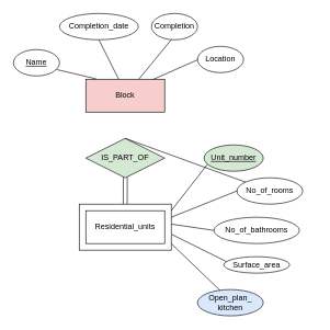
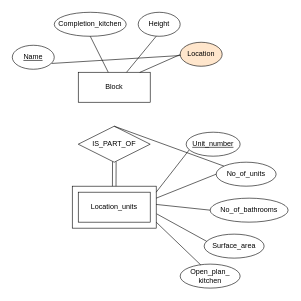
  <mxCell id="0" />
  <mxCell id="1" parent="0" />
- <mxCell id="2" value="Block" style="rounded=0;whiteSpace=wrap;html=1;fillColor=#f8cecc;" vertex="1" parent="1"><mxGeometry x="130" y="120" width="120" height="50" as="geometry" /></mxCell>
+ <mxCell id="2" value="Block" style="rounded=0;whiteSpace=wrap;html=1;" vertex="1" parent="1"><mxGeometry x="130" y="120" width="120" height="50" as="geometry" /></mxCell>
  <mxCell id="3" value="Name" style="ellipse;whiteSpace=wrap;html=1;fontStyle=4" vertex="1" parent="1"><mxGeometry x="20" y="75" width="70" height="40" as="geometry" /></mxCell>
- <mxCell id="4" value="Completion_date" style="ellipse;whiteSpace=wrap;html=1;" vertex="1" parent="1"><mxGeometry x="90" y="20" width="120" height="40" as="geometry" /></mxCell>
- <mxCell id="5" value="Completion" style="ellipse;whiteSpace=wrap;html=1;" vertex="1" parent="1"><mxGeometry x="230" y="20" width="70" height="40" as="geometry" /></mxCell>
- <mxCell id="6" value="Location" style="ellipse;whiteSpace=wrap;html=1;" vertex="1" parent="1"><mxGeometry x="300" y="70" width="70" height="40" as="geometry" /></mxCell>
- <mxCell id="7" value="" style="endArrow=none;html=1;rounded=0;entryX=0.132;entryY=-0.01;entryDx=0;entryDy=0;entryPerimeter=0;exitX=0.94;exitY=0.758;exitDx=0;exitDy=0;exitPerimeter=0;" edge="1" parent="1" source="3" target="2"><mxGeometry width="50" height="50" relative="1" as="geometry"><mxPoint x="80" y="90" as="sourcePoint" /><mxPoint x="134" y="40" as="targetPoint" /></mxGeometry></mxCell>
+ <mxCell id="4" value="Completion_kitchen" style="ellipse;whiteSpace=wrap;html=1;" vertex="1" parent="1"><mxGeometry x="90" y="20" width="120" height="40" as="geometry" /></mxCell>
+ <mxCell id="5" value="Height" style="ellipse;whiteSpace=wrap;html=1;" vertex="1" parent="1"><mxGeometry x="230" y="20" width="70" height="40" as="geometry" /></mxCell>
+ <mxCell id="6" value="Location" style="ellipse;whiteSpace=wrap;html=1;fillColor=#ffe6cc;" vertex="1" parent="1"><mxGeometry x="300" y="70" width="70" height="40" as="geometry" /></mxCell>
+ <mxCell id="7" value="" style="endArrow=none;html=1;rounded=0;exitX=0.94;exitY=0.758;exitDx=0;exitDy=0;exitPerimeter=0;" edge="1" parent="1" source="3" target="6"><mxGeometry width="50" height="50" relative="1" as="geometry"><mxPoint x="80" y="90" as="sourcePoint" /><mxPoint x="134" y="40" as="targetPoint" /></mxGeometry></mxCell>
  <mxCell id="8" value="" style="endArrow=none;html=1;rounded=0;" edge="1" parent="1"><mxGeometry width="50" height="50" relative="1" as="geometry"><mxPoint x="150" y="60" as="sourcePoint" /><mxPoint x="180" y="120" as="targetPoint" /></mxGeometry></mxCell>
  <mxCell id="9" value="" style="endArrow=none;html=1;rounded=0;" edge="1" parent="1" target="2"><mxGeometry width="50" height="50" relative="1" as="geometry"><mxPoint x="260" y="60" as="sourcePoint" /><mxPoint x="325.84" y="79.5" as="targetPoint" /></mxGeometry></mxCell>
  <mxCell id="10" value="" style="endArrow=none;html=1;rounded=0;entryX=0.854;entryY=0.007;entryDx=0;entryDy=0;entryPerimeter=0;" edge="1" parent="1" target="2"><mxGeometry width="50" height="50" relative="1" as="geometry"><mxPoint x="300" y="90.5" as="sourcePoint" /><mxPoint x="365.84" y="110" as="targetPoint" /></mxGeometry></mxCell>
- <mxCell id="11" value="IS_PART_OF" style="rhombus;whiteSpace=wrap;html=1;fillColor=#d5e8d4;" vertex="1" parent="1"><mxGeometry x="130" y="210" width="120" height="60" as="geometry" /></mxCell>
+ <mxCell id="11" value="IS_PART_OF" style="rhombus;whiteSpace=wrap;html=1;" vertex="1" parent="1"><mxGeometry x="130" y="210" width="120" height="60" as="geometry" /></mxCell>
  <mxCell id="12" style="edgeStyle=orthogonalEdgeStyle;rounded=0;orthogonalLoop=1;jettySize=auto;html=1;exitX=0.5;exitY=1;exitDx=0;exitDy=0;" edge="1" parent="1" source="11" target="11"><mxGeometry relative="1" as="geometry" /></mxCell>
  <mxCell id="13" value="" style="endArrow=none;html=1;rounded=0;exitX=0.5;exitY=0;exitDx=0;exitDy=0;" edge="1" parent="1" source="11" target="19"><mxGeometry width="50" height="50" relative="1" as="geometry"><mxPoint x="10" y="270" as="sourcePoint" /><mxPoint x="60" y="220" as="targetPoint" /></mxGeometry></mxCell>
  <mxCell id="14" value="" style="rounded=0;whiteSpace=wrap;html=1;" vertex="1" parent="1"><mxGeometry x="120" y="310" width="140" height="70" as="geometry" /></mxCell>
- <mxCell id="15" value="Residential_units" style="rounded=0;whiteSpace=wrap;html=1;" vertex="1" parent="1"><mxGeometry x="130" y="320" width="120" height="50" as="geometry" /></mxCell>
+ <mxCell id="15" value="Location_units" style="rounded=0;whiteSpace=wrap;html=1;" vertex="1" parent="1"><mxGeometry x="130" y="320" width="120" height="50" as="geometry" /></mxCell>
  <mxCell id="16" value="" style="endArrow=none;html=1;rounded=0;entryX=0.468;entryY=0.983;entryDx=0;entryDy=0;entryPerimeter=0;" edge="1" parent="1"><mxGeometry width="50" height="50" relative="1" as="geometry"><mxPoint x="187" y="310" as="sourcePoint" /><mxPoint x="187.16" y="268.98" as="targetPoint" /></mxGeometry></mxCell>
  <mxCell id="17" value="" style="endArrow=none;html=1;rounded=0;entryX=0.468;entryY=0.983;entryDx=0;entryDy=0;entryPerimeter=0;" edge="1" parent="1"><mxGeometry width="50" height="50" relative="1" as="geometry"><mxPoint x="193" y="310" as="sourcePoint" /><mxPoint x="193.16" y="268.98" as="targetPoint" /></mxGeometry></mxCell>
- <mxCell id="18" value="Unit_number " style="ellipse;whiteSpace=wrap;html=1;fontStyle=4;fillColor=#d5e8d4;" vertex="1" parent="1"><mxGeometry x="310" y="220" width="90" height="40" as="geometry" /></mxCell>
- <mxCell id="19" value="No_of_rooms" style="ellipse;whiteSpace=wrap;html=1;" vertex="1" parent="1"><mxGeometry x="360" y="270" width="100" height="40" as="geometry" /></mxCell>
- <mxCell id="20" value="No_of_bathrooms" style="ellipse;whiteSpace=wrap;html=1;" vertex="1" parent="1"><mxGeometry x="325" y="330" width="130" height="40" as="geometry" /></mxCell>
- <mxCell id="21" value="Surface_area" style="ellipse;whiteSpace=wrap;html=1;" vertex="1" parent="1"><mxGeometry x="340" y="390" width="100" height="25" as="geometry" /></mxCell>
- <mxCell id="22" value="Open_plan_&lt;br&gt;kitchen" style="ellipse;whiteSpace=wrap;html=1;fillColor=#dae8fc;" vertex="1" parent="1"><mxGeometry x="300" y="440" width="100" height="40" as="geometry" /></mxCell>
+ <mxCell id="18" value="Unit_number " style="ellipse;whiteSpace=wrap;html=1;fontStyle=4" vertex="1" parent="1"><mxGeometry x="310" y="220" width="90" height="40" as="geometry" /></mxCell>
+ <mxCell id="19" value="No_of_units" style="ellipse;whiteSpace=wrap;html=1;" vertex="1" parent="1"><mxGeometry x="360" y="270" width="100" height="40" as="geometry" /></mxCell>
+ <mxCell id="20" value="No_of_bathrooms" style="ellipse;whiteSpace=wrap;html=1;" vertex="1" parent="1"><mxGeometry x="350" y="330" width="130" height="40" as="geometry" /></mxCell>
+ <mxCell id="21" value="Surface_area" style="ellipse;whiteSpace=wrap;html=1;" vertex="1" parent="1"><mxGeometry x="340" y="390" width="100" height="40" as="geometry" /></mxCell>
+ <mxCell id="22" value="Open_plan_&lt;br&gt;kitchen" style="ellipse;whiteSpace=wrap;html=1;" vertex="1" parent="1"><mxGeometry x="300" y="440" width="100" height="40" as="geometry" /></mxCell>
  <mxCell id="23" value="" style="endArrow=none;html=1;rounded=0;exitX=0.056;exitY=0.738;exitDx=0;exitDy=0;exitPerimeter=0;" edge="1" parent="1" source="18"><mxGeometry width="50" height="50" relative="1" as="geometry"><mxPoint x="95.8" y="100.32" as="sourcePoint" /><mxPoint x="260" y="320" as="targetPoint" /></mxGeometry></mxCell>
  <mxCell id="24" value="" style="endArrow=none;html=1;rounded=0;exitX=0;exitY=0.5;exitDx=0;exitDy=0;" edge="1" parent="1" source="19"><mxGeometry width="50" height="50" relative="1" as="geometry"><mxPoint x="315.04" y="259.52" as="sourcePoint" /><mxPoint x="260" y="330" as="targetPoint" /></mxGeometry></mxCell>
  <mxCell id="25" value="" style="endArrow=none;html=1;rounded=0;exitX=0;exitY=0.5;exitDx=0;exitDy=0;" edge="1" parent="1" source="20"><mxGeometry width="50" height="50" relative="1" as="geometry"><mxPoint x="315.04" y="270" as="sourcePoint" /><mxPoint x="260" y="340.48" as="targetPoint" /></mxGeometry></mxCell>
  <mxCell id="26" value="" style="endArrow=none;html=1;rounded=0;exitX=0.042;exitY=0.3;exitDx=0;exitDy=0;exitPerimeter=0;entryX=1.006;entryY=0.66;entryDx=0;entryDy=0;entryPerimeter=0;" edge="1" parent="1" source="21" target="14"><mxGeometry width="50" height="50" relative="1" as="geometry"><mxPoint x="315.04" y="290" as="sourcePoint" /><mxPoint x="260" y="360.48" as="targetPoint" /></mxGeometry></mxCell>
  <mxCell id="27" value="" style="endArrow=none;html=1;rounded=0;exitX=0.343;exitY=0.033;exitDx=0;exitDy=0;exitPerimeter=0;" edge="1" parent="1" source="22"><mxGeometry width="50" height="50" relative="1" as="geometry"><mxPoint x="330" y="440" as="sourcePoint" /><mxPoint x="260" y="370" as="targetPoint" /></mxGeometry></mxCell>
